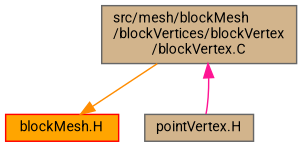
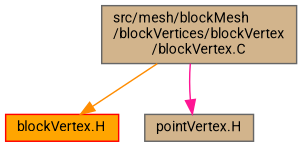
  digraph {
    fontname=Roboto
    node [fillcolor=tan fontname=Roboto fontsize=10 shape=box style=filled]
    edge [fontname=Roboto fontsize=10 labelfontname=Helvetica labelfontsize=10 style=solid]
    n1 [color=gray40 fontcolor=black height=0.2 label="src/mesh/blockMesh\l/blockVertices/blockVertex\l/blockVertex.C" width=0.4]
-   n2 [color=red fillcolor=orange height=0.2 label="blockMesh.H" width=0.4]
+   n2 [color=red fillcolor=orange height=0.2 label="blockVertex.H" width=0.4]
    n3 [color=grey40 height=0.2 label="pointVertex.H" width=0.4]
    n1 -> n2 [color=darkorange]
-   n3 -> n1 [color=deeppink]
+   n1 -> n3 [color=deeppink]
  }
